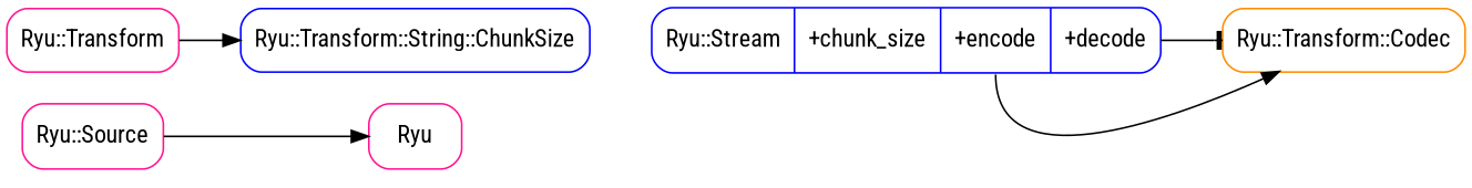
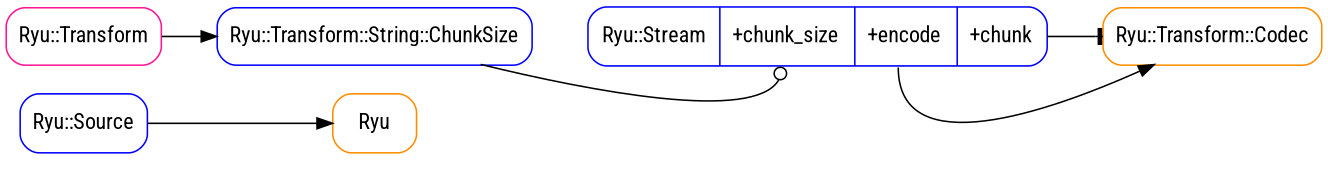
  digraph {
    fontname="Roboto Condensed"
    rankdir=LR
    node [color=darkorange fontname="Roboto Condensed" shape=Mrecord]
    edge [arrowhead=normal fontname="Roboto Condensed"]
-   n1 [color=deeppink label="{Ryu}"]
-   n2 [color=deeppink label="{Ryu::Source}"]
+   n1 [label="{Ryu}"]
+   n2 [color=blue label="{Ryu::Source}"]
    n3 [color=deeppink label="{Ryu::Transform}"]
    n4 [color=blue label="{Ryu::Transform::String::ChunkSize}"]
    n5 [label="{Ryu::Transform::Codec}"]
-   n6 [color=blue label="{Ryu::Stream|<chunk_size> +chunk_size\l|<encode> +encode\l|<decode> +decode\l}"]
+   n6 [color=blue label="{Ryu::Stream|<chunk_size> +chunk_size\l|<encode> +encode\l|<decode> +chunk\l}"]
    n2 -> n1
    n3 -> n4
+   n4 -> n6 [arrowhead=odot headport=chunk_size]
    n6 -> n5 [tailport=encode]
    n6 -> n5 [arrowhead=tee tailport=decode]
  }
